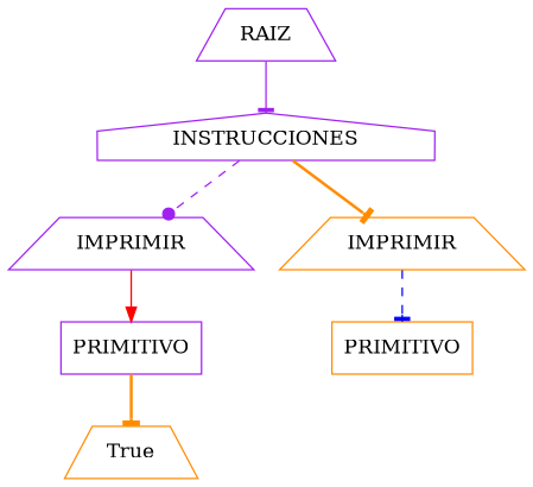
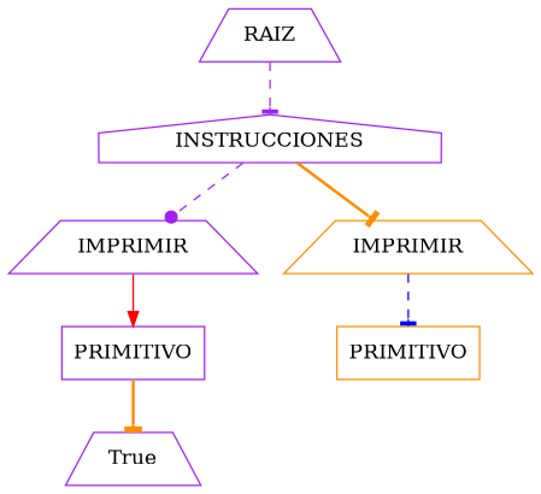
  digraph {
    rankdir=UD
    node [color=purple shape=trapezium]
    edge [arrowhead=tee color=purple style=solid]
    n1 [label=RAIZ]
    n2 [label=INSTRUCCIONES shape=house]
    n3 [label=IMPRIMIR]
    n4 [color=darkorange label=IMPRIMIR]
    n5 [label=PRIMITIVO shape=box]
    n6 [color=darkorange label=PRIMITIVO shape=box]
-   n7 [color=darkorange label=True]
-   n1 -> n2
+   n7 [label=True]
+   n1 -> n2 [style=dashed]
    n2 -> n3 [arrowhead=dot style=dashed]
    n2 -> n4 [color=darkorange style=bold]
    n3 -> n5 [arrowhead=normal color=red]
    n4 -> n6 [color=blue style=dashed]
    n5 -> n7 [color=darkorange style=bold]
  }
